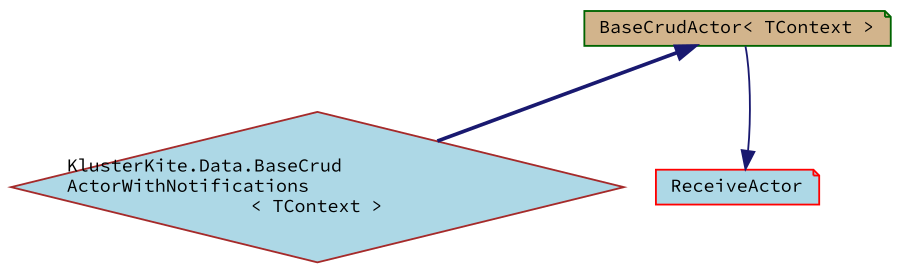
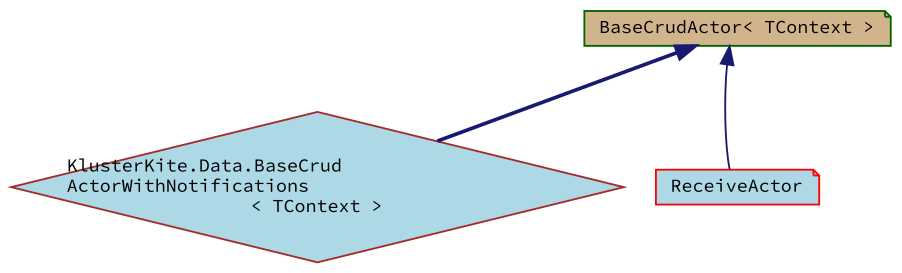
  digraph {
    fontname="Source Code Pro"
    node [fillcolor=lightblue fontname="Source Code Pro" fontsize=10 shape=note style=filled]
    edge [color=midnightblue dir=back fontname="Source Code Pro" fontsize=10 labelfontname=Helvetica labelfontsize=10]
    n1 [color=brown fontcolor=black height=0.2 label="KlusterKite.Data.BaseCrud\lActorWithNotifications\l\< TContext \>" shape=diamond width=0.4]
    n2 [color=darkgreen fillcolor=tan height=0.2 label="BaseCrudActor\< TContext \>" width=0.4]
    n3 [color=red height=0.2 label=ReceiveActor width=0.4]
    n2 -> n1 [style=bold]
-   n3 -> n2 [style=solid]
+   n2 -> n3 [style=solid]
  }
